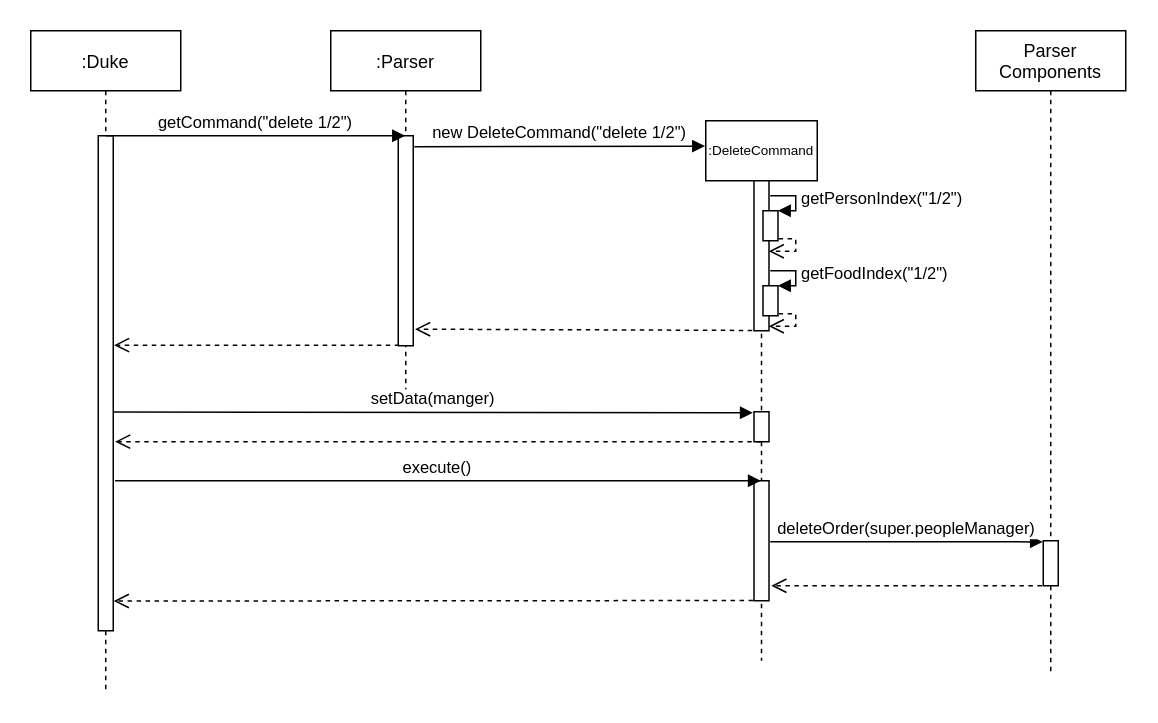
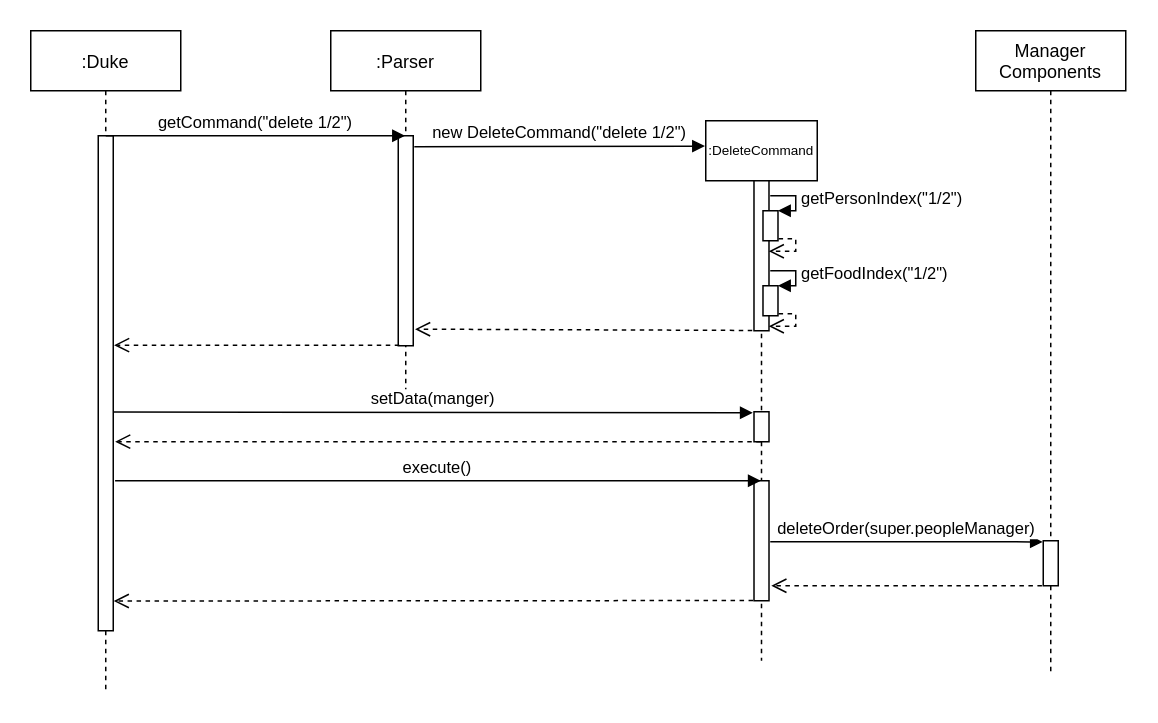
  <mxCell id="0" />
  <mxCell id="1" parent="0" />
  <mxCell id="2" value=":DeleteCommand" style="shape=umlLifeline;perimeter=lifelinePerimeter;container=1;collapsible=0;recursiveResize=0;rounded=0;shadow=0;strokeWidth=1;fontSize=9;" parent="1" vertex="1"><mxGeometry x="470" y="80" width="74.33" height="360" as="geometry" /></mxCell>
  <mxCell id="3" value="" style="points=[];perimeter=orthogonalPerimeter;rounded=0;shadow=0;strokeWidth=1;" parent="2" vertex="1"><mxGeometry x="32.16" y="40" width="10" height="100" as="geometry" /></mxCell>
  <mxCell id="4" value="" style="html=1;points=[];perimeter=orthogonalPerimeter;" vertex="1" parent="2"><mxGeometry x="38.16" y="60" width="10" height="20" as="geometry" /></mxCell>
  <mxCell id="5" value="getPersonIndex(&quot;1/2&quot;)" style="edgeStyle=orthogonalEdgeStyle;html=1;align=left;spacingLeft=2;endArrow=block;rounded=0;entryX=1;entryY=0;" edge="1" target="4" parent="2"><mxGeometry relative="1" as="geometry"><mxPoint x="43" y="50" as="sourcePoint" /><Array as="points"><mxPoint x="60" y="50" /><mxPoint x="60" y="60" /></Array></mxGeometry></mxCell>
  <mxCell id="6" value="" style="html=1;verticalAlign=bottom;endArrow=open;dashed=1;endSize=8;rounded=0;edgeStyle=orthogonalEdgeStyle;exitX=1.04;exitY=0.933;exitDx=0;exitDy=0;exitPerimeter=0;" edge="1" parent="2" source="4"><mxGeometry x="-0.049" y="20" relative="1" as="geometry"><mxPoint x="40" y="100" as="sourcePoint" /><mxPoint x="42" y="87" as="targetPoint" /><Array as="points"><mxPoint x="60" y="79" /><mxPoint x="60" y="87" /><mxPoint x="42" y="87" /></Array><mxPoint as="offset" /></mxGeometry></mxCell>
  <mxCell id="7" value="" style="html=1;points=[];perimeter=orthogonalPerimeter;" vertex="1" parent="2"><mxGeometry x="38.16" y="110" width="10" height="20" as="geometry" /></mxCell>
  <mxCell id="8" value="getFoodIndex(&quot;1/2&quot;)" style="edgeStyle=orthogonalEdgeStyle;html=1;align=left;spacingLeft=2;endArrow=block;rounded=0;entryX=1;entryY=0;" edge="1" parent="2" target="7"><mxGeometry relative="1" as="geometry"><mxPoint x="43" y="100" as="sourcePoint" /><Array as="points"><mxPoint x="60" y="100" /><mxPoint x="60" y="110" /></Array></mxGeometry></mxCell>
  <mxCell id="9" value="" style="html=1;verticalAlign=bottom;endArrow=open;dashed=1;endSize=8;rounded=0;edgeStyle=orthogonalEdgeStyle;exitX=1.04;exitY=0.933;exitDx=0;exitDy=0;exitPerimeter=0;" edge="1" parent="2" source="7"><mxGeometry x="-0.049" y="20" relative="1" as="geometry"><mxPoint x="-180" y="-50" as="sourcePoint" /><mxPoint x="42" y="137" as="targetPoint" /><Array as="points"><mxPoint x="60" y="129" /><mxPoint x="60" y="137" /><mxPoint x="42" y="137" /></Array><mxPoint as="offset" /></mxGeometry></mxCell>
  <mxCell id="10" value="" style="points=[];perimeter=orthogonalPerimeter;rounded=0;shadow=0;strokeWidth=1;" vertex="1" parent="2"><mxGeometry x="32.17" y="194" width="10" height="20" as="geometry" /></mxCell>
  <mxCell id="11" value="" style="points=[];perimeter=orthogonalPerimeter;rounded=0;shadow=0;strokeWidth=1;" vertex="1" parent="2"><mxGeometry x="32.17" y="240" width="10" height="80" as="geometry" /></mxCell>
  <mxCell id="12" value="new DeleteCommand(&quot;delete 1/2&quot;)" style="verticalAlign=bottom;endArrow=block;shadow=0;strokeWidth=1;entryX=-0.007;entryY=0.065;entryDx=0;entryDy=0;entryPerimeter=0;exitX=1.071;exitY=0.052;exitDx=0;exitDy=0;exitPerimeter=0;" parent="1" edge="1" source="14"><mxGeometry relative="1" as="geometry"><mxPoint x="280" y="97" as="sourcePoint" /><mxPoint x="469.48" y="96.9" as="targetPoint" /></mxGeometry></mxCell>
  <mxCell id="13" value=":Parser" style="shape=umlLifeline;perimeter=lifelinePerimeter;container=1;collapsible=0;recursiveResize=0;rounded=0;shadow=0;strokeWidth=1;" parent="1" vertex="1"><mxGeometry x="220" y="20" width="100" height="250" as="geometry" /></mxCell>
  <mxCell id="14" value="" style="points=[];perimeter=orthogonalPerimeter;rounded=0;shadow=0;strokeWidth=1;" parent="13" vertex="1"><mxGeometry x="45" y="70" width="10" height="140" as="geometry" /></mxCell>
  <mxCell id="15" value=":Duke" style="shape=umlLifeline;perimeter=lifelinePerimeter;container=1;collapsible=0;recursiveResize=0;rounded=0;shadow=0;strokeWidth=1;" vertex="1" parent="1"><mxGeometry x="20" y="20" width="100" height="440" as="geometry" /></mxCell>
  <mxCell id="16" value="" style="points=[];perimeter=orthogonalPerimeter;rounded=0;shadow=0;strokeWidth=1;" vertex="1" parent="15"><mxGeometry x="45" y="70" width="10" height="330" as="geometry" /></mxCell>
  <mxCell id="17" value="getCommand(&quot;delete 1/2&quot;)" style="verticalAlign=bottom;endArrow=block;shadow=0;strokeWidth=1;" edge="1" parent="1" target="13"><mxGeometry relative="1" as="geometry"><mxPoint x="70.004" y="90" as="sourcePoint" /><mxPoint x="250.608" y="90" as="targetPoint" /></mxGeometry></mxCell>
  <mxCell id="18" value="" style="verticalAlign=bottom;endArrow=open;dashed=1;endSize=8;shadow=0;strokeWidth=1;exitX=-0.116;exitY=0.998;exitDx=0;exitDy=0;exitPerimeter=0;entryX=1.12;entryY=0.921;entryDx=0;entryDy=0;entryPerimeter=0;" edge="1" parent="1" source="3" target="14"><mxGeometry x="0.436" relative="1" as="geometry"><mxPoint x="280" y="220" as="targetPoint" /><mxPoint x="334" y="194.8" as="sourcePoint" /><mxPoint as="offset" /></mxGeometry></mxCell>
  <mxCell id="19" value="setData(manger)" style="verticalAlign=bottom;endArrow=block;shadow=0;strokeWidth=1;entryX=-0.083;entryY=0.033;entryDx=0;entryDy=0;entryPerimeter=0;exitX=1.04;exitY=0.959;exitDx=0;exitDy=0;exitPerimeter=0;" edge="1" parent="1" target="10"><mxGeometry relative="1" as="geometry"><mxPoint x="75.4" y="274.16" as="sourcePoint" /><mxPoint x="330" y="234.76" as="targetPoint" /></mxGeometry></mxCell>
  <mxCell id="20" value="" style="verticalAlign=bottom;endArrow=open;dashed=1;endSize=8;shadow=0;strokeWidth=1;entryX=1.126;entryY=0.618;entryDx=0;entryDy=0;entryPerimeter=0;" edge="1" parent="1" source="2" target="16"><mxGeometry x="0.436" relative="1" as="geometry"><mxPoint x="140" y="294" as="targetPoint" /><mxPoint x="352.16" y="294" as="sourcePoint" /><mxPoint as="offset" /></mxGeometry></mxCell>
  <mxCell id="21" value="execute()" style="verticalAlign=bottom;endArrow=block;shadow=0;strokeWidth=1;exitX=1.04;exitY=0.959;exitDx=0;exitDy=0;exitPerimeter=0;" edge="1" parent="1" target="2"><mxGeometry relative="1" as="geometry"><mxPoint x="76.23" y="320" as="sourcePoint" /><mxPoint x="352.16" y="320.5" as="targetPoint" /></mxGeometry></mxCell>
  <mxCell id="22" value="" style="verticalAlign=bottom;endArrow=open;dashed=1;endSize=8;shadow=0;strokeWidth=1;exitX=0.067;exitY=0.998;exitDx=0;exitDy=0;exitPerimeter=0;entryX=1.054;entryY=0.423;entryDx=0;entryDy=0;entryPerimeter=0;" edge="1" parent="1" source="14" target="16"><mxGeometry x="0.436" relative="1" as="geometry"><mxPoint x="80" y="230" as="targetPoint" /><mxPoint x="54.31" y="190" as="sourcePoint" /><mxPoint as="offset" /></mxGeometry></mxCell>
- <mxCell id="23" value="Parser &#10;Components" style="shape=umlLifeline;perimeter=lifelinePerimeter;container=1;collapsible=0;recursiveResize=0;rounded=0;shadow=0;strokeWidth=1;" vertex="1" parent="1"><mxGeometry x="650" y="20" width="100" height="430" as="geometry" /></mxCell>
+ <mxCell id="23" value="Manager &#10;Components" style="shape=umlLifeline;perimeter=lifelinePerimeter;container=1;collapsible=0;recursiveResize=0;rounded=0;shadow=0;strokeWidth=1;" vertex="1" parent="1"><mxGeometry x="650" y="20" width="100" height="430" as="geometry" /></mxCell>
  <mxCell id="24" value="" style="points=[];perimeter=orthogonalPerimeter;rounded=0;shadow=0;strokeWidth=1;" vertex="1" parent="23"><mxGeometry x="45" y="340" width="10" height="30" as="geometry" /></mxCell>
  <mxCell id="25" value="deleteOrder(super.peopleManager)" style="verticalAlign=bottom;endArrow=block;shadow=0;strokeWidth=1;entryX=-0.027;entryY=0.025;entryDx=0;entryDy=0;entryPerimeter=0;exitX=1.083;exitY=0.508;exitDx=0;exitDy=0;exitPerimeter=0;" edge="1" parent="1" source="11" target="24"><mxGeometry relative="1" as="geometry"><mxPoint x="580" y="340" as="sourcePoint" /><mxPoint x="1010.435" y="340" as="targetPoint" /></mxGeometry></mxCell>
  <mxCell id="26" value="" style="verticalAlign=bottom;endArrow=open;dashed=1;endSize=8;shadow=0;strokeWidth=1;exitX=-0.089;exitY=1.002;exitDx=0;exitDy=0;exitPerimeter=0;entryX=1.154;entryY=0.875;entryDx=0;entryDy=0;entryPerimeter=0;" edge="1" parent="1" source="24" target="11"><mxGeometry x="0.436" relative="1" as="geometry"><mxPoint x="270" y="440" as="targetPoint" /><mxPoint x="636.665" y="440" as="sourcePoint" /><mxPoint as="offset" /></mxGeometry></mxCell>
  <mxCell id="27" value="" style="verticalAlign=bottom;endArrow=open;dashed=1;endSize=8;shadow=0;strokeWidth=1;exitX=-0.063;exitY=0.998;exitDx=0;exitDy=0;exitPerimeter=0;entryX=1.032;entryY=0.94;entryDx=0;entryDy=0;entryPerimeter=0;" edge="1" parent="1" source="11" target="16"><mxGeometry x="0.436" relative="1" as="geometry"><mxPoint x="80" y="400" as="targetPoint" /><mxPoint x="496.665" y="390" as="sourcePoint" /><mxPoint as="offset" /></mxGeometry></mxCell>
